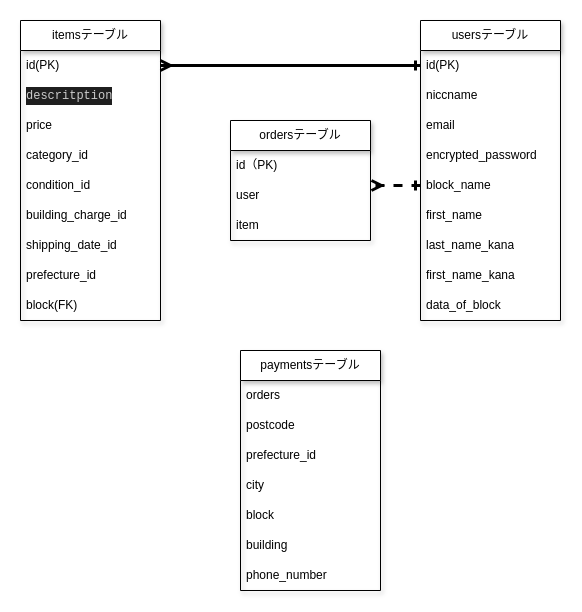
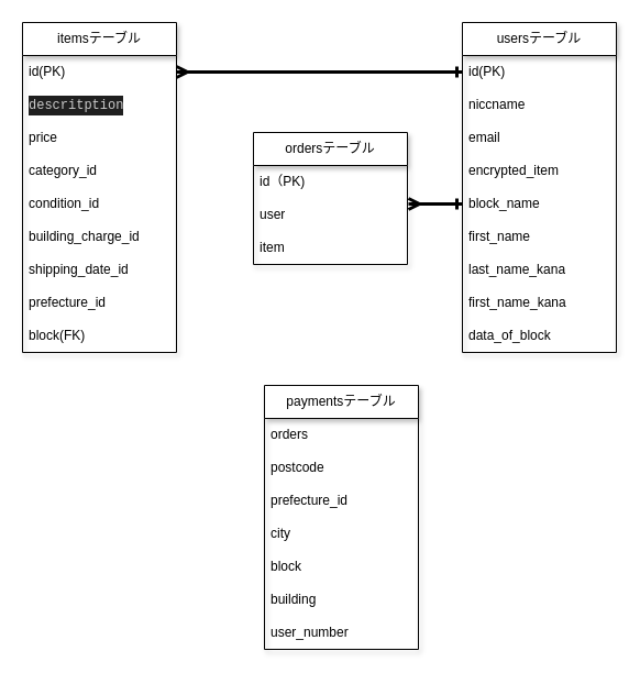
  <mxCell id="0" />
  <mxCell id="1" parent="0" />
  <mxCell id="2" value="usersテーブル" style="swimlane;fontStyle=0;childLayout=stackLayout;horizontal=1;startSize=30;horizontalStack=0;resizeParent=1;resizeParentMax=0;resizeLast=0;collapsible=1;marginBottom=0;whiteSpace=wrap;html=1;verticalAlign=middle;shadow=1;" vertex="1" parent="1"><mxGeometry x="420" y="20" width="140" height="300" as="geometry" /></mxCell>
  <mxCell id="3" value="id(PK)" style="text;strokeColor=none;fillColor=none;align=left;verticalAlign=middle;spacingLeft=4;spacingRight=4;overflow=hidden;points=[[0,0.5],[1,0.5]];portConstraint=eastwest;rotatable=0;whiteSpace=wrap;html=1;" vertex="1" parent="2"><mxGeometry y="30" width="140" height="30" as="geometry" /></mxCell>
  <mxCell id="4" value="niccname" style="text;strokeColor=none;fillColor=none;align=left;verticalAlign=middle;spacingLeft=4;spacingRight=4;overflow=hidden;points=[[0,0.5],[1,0.5]];portConstraint=eastwest;rotatable=0;whiteSpace=wrap;html=1;" vertex="1" parent="2"><mxGeometry y="60" width="140" height="30" as="geometry" /></mxCell>
  <mxCell id="5" value="email" style="text;strokeColor=none;fillColor=none;align=left;verticalAlign=middle;spacingLeft=4;spacingRight=4;overflow=hidden;points=[[0,0.5],[1,0.5]];portConstraint=eastwest;rotatable=0;whiteSpace=wrap;html=1;" vertex="1" parent="2"><mxGeometry y="90" width="140" height="30" as="geometry" /></mxCell>
- <mxCell id="6" value="encrypted_password" style="text;strokeColor=none;fillColor=none;align=left;verticalAlign=middle;spacingLeft=4;spacingRight=4;overflow=hidden;points=[[0,0.5],[1,0.5]];portConstraint=eastwest;rotatable=0;whiteSpace=wrap;html=1;" vertex="1" parent="2"><mxGeometry y="120" width="140" height="30" as="geometry" /></mxCell>
+ <mxCell id="6" value="encrypted_item" style="text;strokeColor=none;fillColor=none;align=left;verticalAlign=middle;spacingLeft=4;spacingRight=4;overflow=hidden;points=[[0,0.5],[1,0.5]];portConstraint=eastwest;rotatable=0;whiteSpace=wrap;html=1;" vertex="1" parent="2"><mxGeometry y="120" width="140" height="30" as="geometry" /></mxCell>
  <mxCell id="7" value="block_name" style="text;strokeColor=none;fillColor=none;align=left;verticalAlign=middle;spacingLeft=4;spacingRight=4;overflow=hidden;points=[[0,0.5],[1,0.5]];portConstraint=eastwest;rotatable=0;whiteSpace=wrap;html=1;" vertex="1" parent="2"><mxGeometry y="150" width="140" height="30" as="geometry" /></mxCell>
  <mxCell id="8" value="first_name" style="text;strokeColor=none;fillColor=none;align=left;verticalAlign=middle;spacingLeft=4;spacingRight=4;overflow=hidden;points=[[0,0.5],[1,0.5]];portConstraint=eastwest;rotatable=0;whiteSpace=wrap;html=1;" vertex="1" parent="2"><mxGeometry y="180" width="140" height="30" as="geometry" /></mxCell>
  <mxCell id="9" value="last_name_kana" style="text;strokeColor=none;fillColor=none;align=left;verticalAlign=middle;spacingLeft=4;spacingRight=4;overflow=hidden;points=[[0,0.5],[1,0.5]];portConstraint=eastwest;rotatable=0;whiteSpace=wrap;html=1;" vertex="1" parent="2"><mxGeometry y="210" width="140" height="30" as="geometry" /></mxCell>
  <mxCell id="10" value="first_name_kana" style="text;strokeColor=none;fillColor=none;align=left;verticalAlign=middle;spacingLeft=4;spacingRight=4;overflow=hidden;points=[[0,0.5],[1,0.5]];portConstraint=eastwest;rotatable=0;whiteSpace=wrap;html=1;" vertex="1" parent="2"><mxGeometry y="240" width="140" height="30" as="geometry" /></mxCell>
  <mxCell id="11" value="data_of_block" style="text;strokeColor=none;fillColor=none;align=left;verticalAlign=middle;spacingLeft=4;spacingRight=4;overflow=hidden;points=[[0,0.5],[1,0.5]];portConstraint=eastwest;rotatable=0;whiteSpace=wrap;html=1;" vertex="1" parent="2"><mxGeometry y="270" width="140" height="30" as="geometry" /></mxCell>
  <mxCell id="12" value="itemsテーブル" style="swimlane;fontStyle=0;childLayout=stackLayout;horizontal=1;startSize=30;horizontalStack=0;resizeParent=1;resizeParentMax=0;resizeLast=0;collapsible=1;marginBottom=0;whiteSpace=wrap;html=1;shadow=1;" vertex="1" parent="1"><mxGeometry x="20" y="20" width="140" height="300" as="geometry" /></mxCell>
  <mxCell id="13" value="id(PK)" style="text;strokeColor=none;fillColor=none;align=left;verticalAlign=middle;spacingLeft=4;spacingRight=4;overflow=hidden;points=[[0,0.5],[1,0.5]];portConstraint=eastwest;rotatable=0;whiteSpace=wrap;html=1;shadow=1;" vertex="1" parent="12"><mxGeometry y="30" width="140" height="30" as="geometry" /></mxCell>
  <mxCell id="14" value="&lt;div style=&quot;color: rgb(204, 204, 204); background-color: rgb(31, 31, 31); font-family: Menlo, Monaco, &amp;quot;Courier New&amp;quot;, monospace; line-height: 18px;&quot;&gt;descritption&lt;/div&gt;" style="text;strokeColor=none;fillColor=none;align=left;verticalAlign=middle;spacingLeft=4;spacingRight=4;overflow=hidden;points=[[0,0.5],[1,0.5]];portConstraint=eastwest;rotatable=0;whiteSpace=wrap;html=1;shadow=1;" vertex="1" parent="12"><mxGeometry y="60" width="140" height="30" as="geometry" /></mxCell>
  <mxCell id="15" value="price" style="text;strokeColor=none;fillColor=none;align=left;verticalAlign=middle;spacingLeft=4;spacingRight=4;overflow=hidden;points=[[0,0.5],[1,0.5]];portConstraint=eastwest;rotatable=0;whiteSpace=wrap;html=1;shadow=1;" vertex="1" parent="12"><mxGeometry y="90" width="140" height="30" as="geometry" /></mxCell>
  <mxCell id="16" value="category_id" style="text;strokeColor=none;fillColor=none;align=left;verticalAlign=middle;spacingLeft=4;spacingRight=4;overflow=hidden;points=[[0,0.5],[1,0.5]];portConstraint=eastwest;rotatable=0;whiteSpace=wrap;html=1;shadow=1;" vertex="1" parent="12"><mxGeometry y="120" width="140" height="30" as="geometry" /></mxCell>
  <mxCell id="17" value="condition_id" style="text;strokeColor=none;fillColor=none;align=left;verticalAlign=middle;spacingLeft=4;spacingRight=4;overflow=hidden;points=[[0,0.5],[1,0.5]];portConstraint=eastwest;rotatable=0;whiteSpace=wrap;html=1;shadow=1;" vertex="1" parent="12"><mxGeometry y="150" width="140" height="30" as="geometry" /></mxCell>
  <mxCell id="18" value="building_charge_id" style="text;strokeColor=none;fillColor=none;align=left;verticalAlign=middle;spacingLeft=4;spacingRight=4;overflow=hidden;points=[[0,0.5],[1,0.5]];portConstraint=eastwest;rotatable=0;whiteSpace=wrap;html=1;shadow=1;" vertex="1" parent="12"><mxGeometry y="180" width="140" height="30" as="geometry" /></mxCell>
  <mxCell id="19" value="shipping_date_id" style="text;strokeColor=none;fillColor=none;align=left;verticalAlign=middle;spacingLeft=4;spacingRight=4;overflow=hidden;points=[[0,0.5],[1,0.5]];portConstraint=eastwest;rotatable=0;whiteSpace=wrap;html=1;shadow=1;" vertex="1" parent="12"><mxGeometry y="210" width="140" height="30" as="geometry" /></mxCell>
  <mxCell id="20" value="prefecture_id" style="text;strokeColor=none;fillColor=none;align=left;verticalAlign=middle;spacingLeft=4;spacingRight=4;overflow=hidden;points=[[0,0.5],[1,0.5]];portConstraint=eastwest;rotatable=0;whiteSpace=wrap;html=1;shadow=1;" vertex="1" parent="12"><mxGeometry y="240" width="140" height="30" as="geometry" /></mxCell>
  <mxCell id="21" value="block(FK)" style="text;strokeColor=none;fillColor=none;align=left;verticalAlign=middle;spacingLeft=4;spacingRight=4;overflow=hidden;points=[[0,0.5],[1,0.5]];portConstraint=eastwest;rotatable=0;whiteSpace=wrap;html=1;shadow=1;" vertex="1" parent="12"><mxGeometry y="270" width="140" height="30" as="geometry" /></mxCell>
  <mxCell id="22" value="ordersテーブル" style="swimlane;fontStyle=0;childLayout=stackLayout;horizontal=1;startSize=30;horizontalStack=0;resizeParent=1;resizeParentMax=0;resizeLast=0;collapsible=1;marginBottom=0;whiteSpace=wrap;html=1;shadow=1;" vertex="1" parent="1"><mxGeometry x="230" y="120" width="140" height="120" as="geometry" /></mxCell>
  <mxCell id="23" value="id（PK)" style="text;strokeColor=none;fillColor=none;align=left;verticalAlign=middle;spacingLeft=4;spacingRight=4;overflow=hidden;points=[[0,0.5],[1,0.5]];portConstraint=eastwest;rotatable=0;whiteSpace=wrap;html=1;shadow=1;" vertex="1" parent="22"><mxGeometry y="30" width="140" height="30" as="geometry" /></mxCell>
  <mxCell id="24" value="user" style="text;strokeColor=none;fillColor=none;align=left;verticalAlign=middle;spacingLeft=4;spacingRight=4;overflow=hidden;points=[[0,0.5],[1,0.5]];portConstraint=eastwest;rotatable=0;whiteSpace=wrap;html=1;shadow=1;" vertex="1" parent="22"><mxGeometry y="60" width="140" height="30" as="geometry" /></mxCell>
  <mxCell id="25" value="item" style="text;strokeColor=none;fillColor=none;align=left;verticalAlign=middle;spacingLeft=4;spacingRight=4;overflow=hidden;points=[[0,0.5],[1,0.5]];portConstraint=eastwest;rotatable=0;whiteSpace=wrap;html=1;shadow=1;" vertex="1" parent="22"><mxGeometry y="90" width="140" height="30" as="geometry" /></mxCell>
  <mxCell id="26" value="paymentsテーブル" style="swimlane;fontStyle=0;childLayout=stackLayout;horizontal=1;startSize=30;horizontalStack=0;resizeParent=1;resizeParentMax=0;resizeLast=0;collapsible=1;marginBottom=0;whiteSpace=wrap;html=1;shadow=1;" vertex="1" parent="1"><mxGeometry x="240" y="350" width="140" height="240" as="geometry" /></mxCell>
  <mxCell id="27" value="orders" style="text;strokeColor=none;fillColor=none;align=left;verticalAlign=middle;spacingLeft=4;spacingRight=4;overflow=hidden;points=[[0,0.5],[1,0.5]];portConstraint=eastwest;rotatable=0;whiteSpace=wrap;html=1;shadow=1;" vertex="1" parent="26"><mxGeometry y="30" width="140" height="30" as="geometry" /></mxCell>
  <mxCell id="28" value="postcode" style="text;strokeColor=none;fillColor=none;align=left;verticalAlign=middle;spacingLeft=4;spacingRight=4;overflow=hidden;points=[[0,0.5],[1,0.5]];portConstraint=eastwest;rotatable=0;whiteSpace=wrap;html=1;shadow=1;" vertex="1" parent="26"><mxGeometry y="60" width="140" height="30" as="geometry" /></mxCell>
  <mxCell id="29" value="prefecture_id" style="text;strokeColor=none;fillColor=none;align=left;verticalAlign=middle;spacingLeft=4;spacingRight=4;overflow=hidden;points=[[0,0.5],[1,0.5]];portConstraint=eastwest;rotatable=0;whiteSpace=wrap;html=1;shadow=1;" vertex="1" parent="26"><mxGeometry y="90" width="140" height="30" as="geometry" /></mxCell>
  <mxCell id="30" value="city" style="text;strokeColor=none;fillColor=none;align=left;verticalAlign=middle;spacingLeft=4;spacingRight=4;overflow=hidden;points=[[0,0.5],[1,0.5]];portConstraint=eastwest;rotatable=0;whiteSpace=wrap;html=1;shadow=1;" vertex="1" parent="26"><mxGeometry y="120" width="140" height="30" as="geometry" /></mxCell>
  <mxCell id="31" value="block" style="text;strokeColor=none;fillColor=none;align=left;verticalAlign=middle;spacingLeft=4;spacingRight=4;overflow=hidden;points=[[0,0.5],[1,0.5]];portConstraint=eastwest;rotatable=0;whiteSpace=wrap;html=1;shadow=1;" vertex="1" parent="26"><mxGeometry y="150" width="140" height="30" as="geometry" /></mxCell>
  <mxCell id="32" value="building" style="text;strokeColor=none;fillColor=none;align=left;verticalAlign=middle;spacingLeft=4;spacingRight=4;overflow=hidden;points=[[0,0.5],[1,0.5]];portConstraint=eastwest;rotatable=0;whiteSpace=wrap;html=1;shadow=1;" vertex="1" parent="26"><mxGeometry y="180" width="140" height="30" as="geometry" /></mxCell>
- <mxCell id="33" value="phone_number" style="text;strokeColor=none;fillColor=none;align=left;verticalAlign=middle;spacingLeft=4;spacingRight=4;overflow=hidden;points=[[0,0.5],[1,0.5]];portConstraint=eastwest;rotatable=0;whiteSpace=wrap;html=1;shadow=1;" vertex="1" parent="26"><mxGeometry y="210" width="140" height="30" as="geometry" /></mxCell>
+ <mxCell id="33" value="user_number" style="text;strokeColor=none;fillColor=none;align=left;verticalAlign=middle;spacingLeft=4;spacingRight=4;overflow=hidden;points=[[0,0.5],[1,0.5]];portConstraint=eastwest;rotatable=0;whiteSpace=wrap;html=1;shadow=1;" vertex="1" parent="26"><mxGeometry y="210" width="140" height="30" as="geometry" /></mxCell>
  <mxCell id="34" style="edgeStyle=none;html=1;exitX=0;exitY=0.5;exitDx=0;exitDy=0;entryX=1;entryY=0.5;entryDx=0;entryDy=0;startArrow=ERone;startFill=0;endArrow=ERmany;endFill=0;strokeWidth=3;" edge="1" parent="1" source="3" target="13"><mxGeometry relative="1" as="geometry" /></mxCell>
- <mxCell id="35" style="edgeStyle=none;html=1;exitX=0;exitY=0.5;exitDx=0;exitDy=0;entryX=1.007;entryY=0.167;entryDx=0;entryDy=0;entryPerimeter=0;strokeWidth=3;startArrow=ERone;startFill=0;endArrow=ERmany;endFill=0;dashed=1;" edge="1" parent="1" source="7" target="24"><mxGeometry relative="1" as="geometry" /></mxCell>
+ <mxCell id="35" style="edgeStyle=none;html=1;exitX=0;exitY=0.5;exitDx=0;exitDy=0;entryX=1.007;entryY=0.167;entryDx=0;entryDy=0;entryPerimeter=0;strokeWidth=3;startArrow=ERone;startFill=0;endArrow=ERmany;endFill=0;" edge="1" parent="1" source="7" target="24"><mxGeometry relative="1" as="geometry" /></mxCell>
